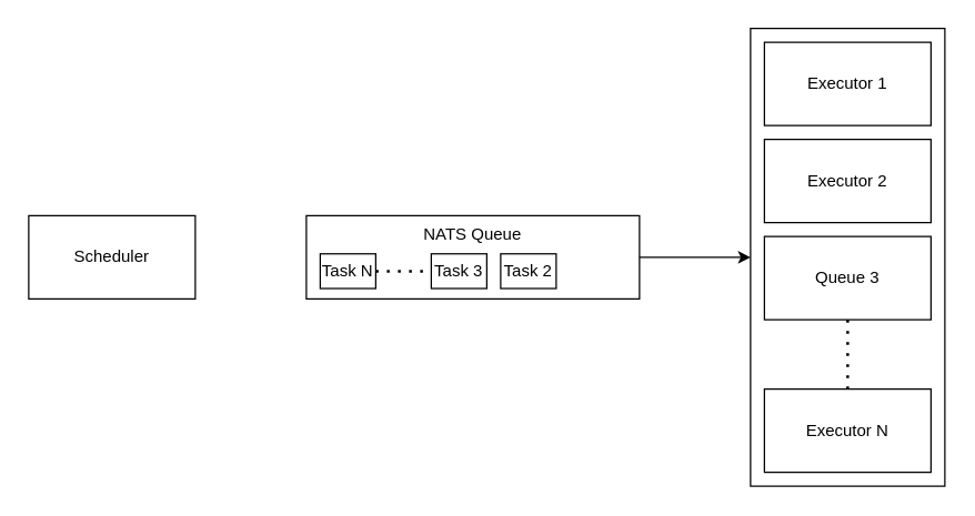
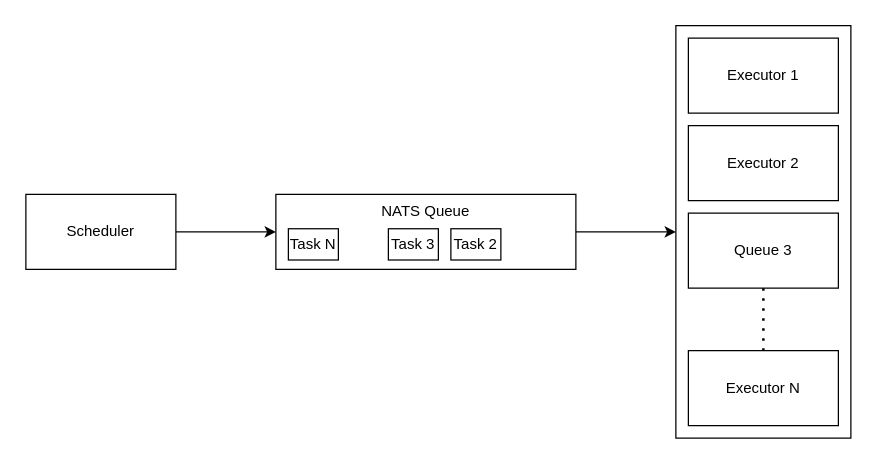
  <mxCell id="0" />
  <mxCell id="1" parent="0" />
  <mxCell id="2" value="NATS Queue" style="rounded=0;whiteSpace=wrap;html=1;verticalAlign=top;" vertex="1" parent="1"><mxGeometry x="220" y="155" width="240" height="60" as="geometry" /></mxCell>
+ <mxCell id="3" style="edgeStyle=none;rounded=0;orthogonalLoop=1;jettySize=auto;html=1;entryX=0;entryY=0.5;entryDx=0;entryDy=0;" edge="1" parent="1" source="4" target="2"><mxGeometry relative="1" as="geometry" /></mxCell>
  <mxCell id="4" value="Scheduler" style="rounded=0;whiteSpace=wrap;html=1;" vertex="1" parent="1"><mxGeometry x="20" y="155" width="120" height="60" as="geometry" /></mxCell>
  <mxCell id="5" value="" style="rounded=0;whiteSpace=wrap;html=1;" vertex="1" parent="1"><mxGeometry x="540" y="20" width="140" height="330" as="geometry" /></mxCell>
  <mxCell id="6" value="Executor N" style="rounded=0;whiteSpace=wrap;html=1;" vertex="1" parent="1"><mxGeometry x="550" y="280" width="120" height="60" as="geometry" /></mxCell>
  <mxCell id="7" value="Executor 1" style="rounded=0;whiteSpace=wrap;html=1;" vertex="1" parent="1"><mxGeometry x="550" y="30" width="120" height="60" as="geometry" /></mxCell>
  <mxCell id="8" value="Executor 2" style="rounded=0;whiteSpace=wrap;html=1;" vertex="1" parent="1"><mxGeometry x="550" y="100" width="120" height="60" as="geometry" /></mxCell>
  <mxCell id="9" value="Queue 3" style="rounded=0;whiteSpace=wrap;html=1;" vertex="1" parent="1"><mxGeometry x="550" y="170" width="120" height="60" as="geometry" /></mxCell>
  <mxCell id="10" value="" style="endArrow=none;dashed=1;html=1;dashPattern=1 3;strokeWidth=2;rounded=0;exitX=0.5;exitY=0;exitDx=0;exitDy=0;" edge="1" parent="1" source="6"><mxGeometry width="50" height="50" relative="1" as="geometry"><mxPoint x="609.5" y="270" as="sourcePoint" /><mxPoint x="610" y="230" as="targetPoint" /></mxGeometry></mxCell>
  <mxCell id="11" value="Task 3" style="rounded=0;whiteSpace=wrap;html=1;" vertex="1" parent="1"><mxGeometry x="310" y="182.5" width="40" height="25" as="geometry" /></mxCell>
  <mxCell id="12" value="Task 2" style="rounded=0;whiteSpace=wrap;html=1;" vertex="1" parent="1"><mxGeometry x="360" y="182.5" width="40" height="25" as="geometry" /></mxCell>
  <mxCell id="13" value="Task N" style="rounded=0;whiteSpace=wrap;html=1;" vertex="1" parent="1"><mxGeometry x="230" y="182.5" width="40" height="25" as="geometry" /></mxCell>
- <mxCell id="14" value="" style="endArrow=none;dashed=1;html=1;dashPattern=1 3;strokeWidth=2;rounded=0;exitX=1;exitY=0.5;exitDx=0;exitDy=0;entryX=0;entryY=0.5;entryDx=0;entryDy=0;" edge="1" parent="1" source="13" target="11"><mxGeometry width="50" height="50" relative="1" as="geometry"><mxPoint x="270" y="172.5" as="sourcePoint" /><mxPoint x="320" y="122.5" as="targetPoint" /></mxGeometry></mxCell>
  <mxCell id="15" value="" style="endArrow=classic;html=1;rounded=0;exitX=1;exitY=0.5;exitDx=0;exitDy=0;entryX=0;entryY=0.5;entryDx=0;entryDy=0;" edge="1" parent="1" source="2" target="5"><mxGeometry width="50" height="50" relative="1" as="geometry"><mxPoint x="470" y="115" as="sourcePoint" /><mxPoint x="520" y="65" as="targetPoint" /></mxGeometry></mxCell>
